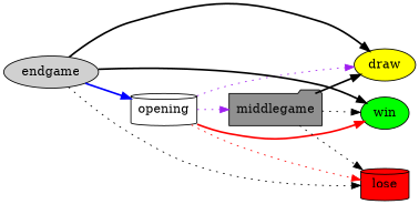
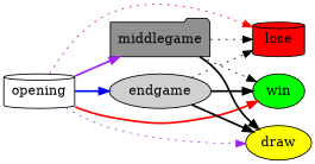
  digraph {
    rankdir=LR
    node [shape=ellipse style=filled]
    edge [color=black style=dotted]
    opening [fillcolor="#ffffff" shape=cylinder]
    middlegame [fillcolor="#909090" shape=folder]
    endgame [fillcolor="#d0d0d0"]
    win [fillcolor=green]
    draw [fillcolor=yellow]
    lose [fillcolor=red shape=cylinder]
-   opening -> middlegame [color=purple]
-   endgame -> opening [color=blue style=bold]
+   opening -> middlegame [color=purple style=bold]
+   opening -> endgame [color=blue style=bold]
    opening -> win [color=red style=bold]
    opening -> draw [color=purple]
    opening -> lose [color=red]
    middlegame -> win
    middlegame -> draw [style=bold]
    middlegame -> lose
    endgame -> win [style=bold]
    endgame -> draw [style=bold]
    endgame -> lose
  }
